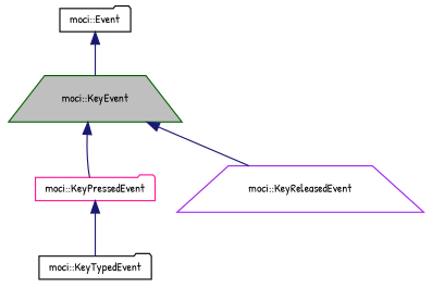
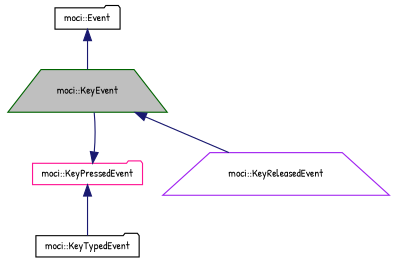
  digraph {
    fontname="Patrick Hand"
    node [color=black fillcolor=white fontname="Patrick Hand" fontsize=10 shape=folder style=filled]
    edge [color=midnightblue dir=back fontname="Patrick Hand" fontsize=10 labelfontname=Helvetica labelfontsize=10 style=solid]
    n1 [color=darkgreen fillcolor=grey75 fontcolor=black height=0.2 label="moci::KeyEvent" shape=trapezium width=0.4]
    n2 [color=deeppink height=0.2 label="moci::KeyPressedEvent" width=0.4]
    n3 [color=purple height=0.2 label="moci::KeyReleasedEvent" shape=trapezium width=0.4]
    n4 [height=0.2 label="moci::KeyTypedEvent" width=0.4]
    n5 [height=0.2 label="moci::Event" width=0.4]
-   n1 -> n2
+   n2 -> n1
    n1 -> n3
    n2 -> n4
    n5 -> n1
  }
